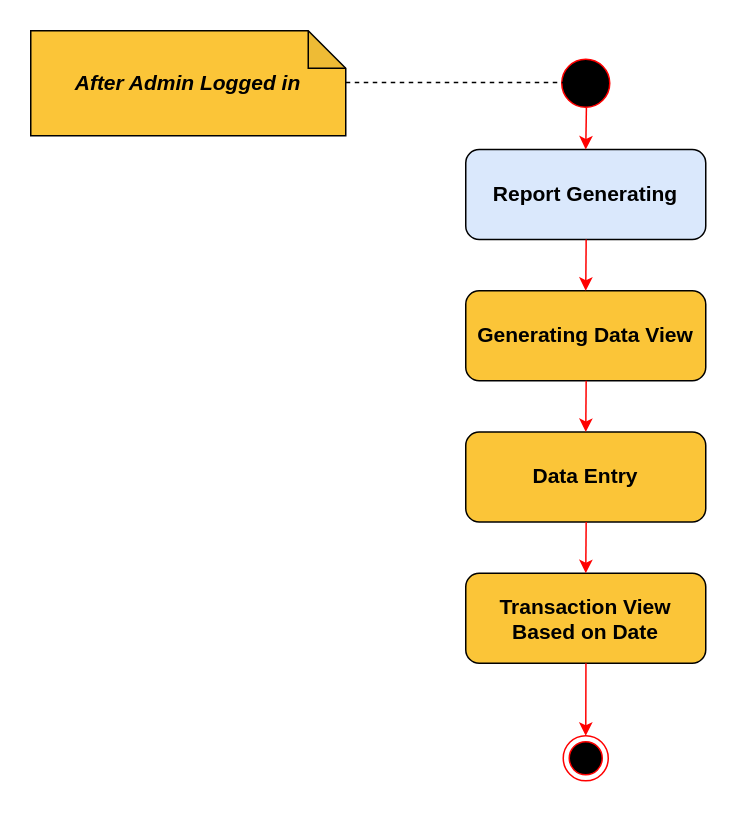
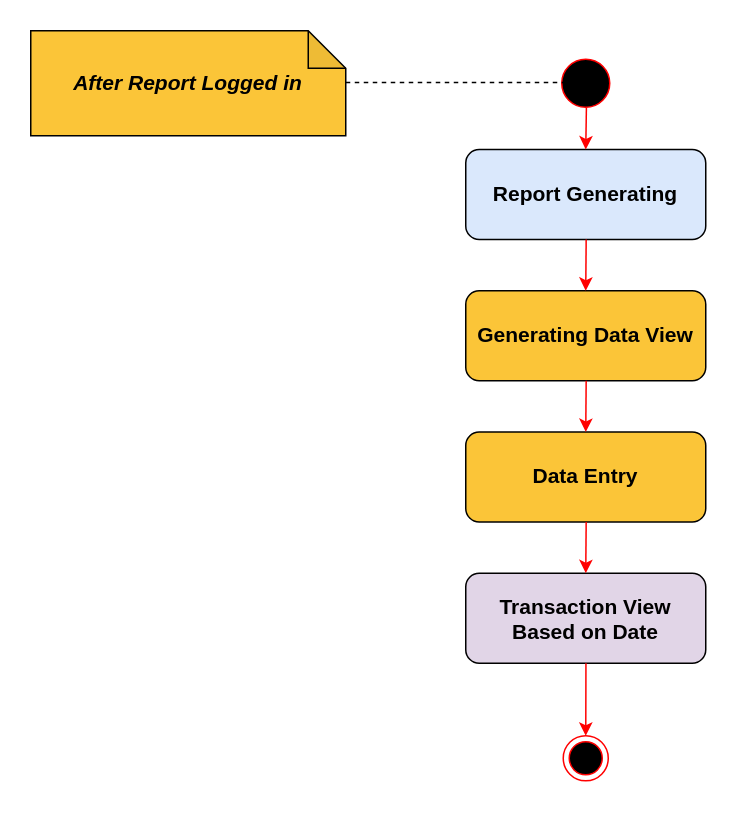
  <mxCell id="0" />
  <mxCell id="1" parent="0" />
  <mxCell id="2" value="" style="ellipse;html=1;shape=startState;fillColor=#000000;strokeColor=#ff0000;" parent="1" vertex="1"><mxGeometry x="370" y="35" width="40" height="40" as="geometry" /></mxCell>
- <mxCell id="3" value="&lt;font style=&quot;font-size: 14px;&quot;&gt;&lt;b&gt;&lt;i&gt;After Admin Logged in&lt;/i&gt;&lt;/b&gt;&lt;/font&gt;" style="shape=note;whiteSpace=wrap;html=1;backgroundOutline=1;darkOpacity=0.05;size=25;fillColor=#FBC538;" parent="1" vertex="1"><mxGeometry x="20" y="20" width="210" height="70" as="geometry" /></mxCell>
+ <mxCell id="3" value="&lt;font style=&quot;font-size: 14px;&quot;&gt;&lt;b&gt;&lt;i&gt;After Report Logged in&lt;/i&gt;&lt;/b&gt;&lt;/font&gt;" style="shape=note;whiteSpace=wrap;html=1;backgroundOutline=1;darkOpacity=0.05;size=25;fillColor=#FBC538;" parent="1" vertex="1"><mxGeometry x="20" y="20" width="210" height="70" as="geometry" /></mxCell>
  <mxCell id="4" value="" style="endArrow=none;dashed=1;html=1;rounded=0;" parent="1" edge="1"><mxGeometry width="50" height="50" relative="1" as="geometry"><mxPoint x="230" y="54.52" as="sourcePoint" /><mxPoint x="380" y="54.52" as="targetPoint" /></mxGeometry></mxCell>
  <mxCell id="5" value="&lt;span style=&quot;font-size: 14px;&quot;&gt;&lt;b&gt;Report Generating&lt;/b&gt;&lt;/span&gt;" style="rounded=1;whiteSpace=wrap;html=1;fillColor=#dae8fc;" parent="1" vertex="1"><mxGeometry x="310" y="99.16" width="160" height="60" as="geometry" /></mxCell>
  <mxCell id="6" style="edgeStyle=orthogonalEdgeStyle;rounded=0;orthogonalLoop=1;jettySize=auto;html=1;strokeColor=#FF0000;exitX=0.511;exitY=0.905;exitDx=0;exitDy=0;exitPerimeter=0;" parent="1" source="2" edge="1"><mxGeometry relative="1" as="geometry"><mxPoint x="390" y="75" as="sourcePoint" /><mxPoint x="390" y="99.16" as="targetPoint" /></mxGeometry></mxCell>
  <mxCell id="7" value="&lt;span style=&quot;font-size: 14px;&quot;&gt;&lt;b&gt;Generating Data View&lt;/b&gt;&lt;/span&gt;" style="rounded=1;whiteSpace=wrap;html=1;fillColor=#FBC538;" parent="1" vertex="1"><mxGeometry x="310" y="193.32" width="160" height="60" as="geometry" /></mxCell>
  <mxCell id="8" style="edgeStyle=orthogonalEdgeStyle;rounded=0;orthogonalLoop=1;jettySize=auto;html=1;exitX=0.507;exitY=0.896;exitDx=0;exitDy=0;exitPerimeter=0;strokeColor=#FF0000;" parent="1" edge="1"><mxGeometry relative="1" as="geometry"><mxPoint x="390.28" y="159.16" as="sourcePoint" /><mxPoint x="390" y="193.32" as="targetPoint" /></mxGeometry></mxCell>
  <mxCell id="9" value="&lt;span style=&quot;font-size: 14px;&quot;&gt;&lt;b&gt;Data Entry&lt;/b&gt;&lt;/span&gt;" style="rounded=1;whiteSpace=wrap;html=1;fillColor=#FBC538;" parent="1" vertex="1"><mxGeometry x="310" y="287.48" width="160" height="60" as="geometry" /></mxCell>
  <mxCell id="10" style="edgeStyle=orthogonalEdgeStyle;rounded=0;orthogonalLoop=1;jettySize=auto;html=1;exitX=0.507;exitY=0.896;exitDx=0;exitDy=0;exitPerimeter=0;strokeColor=#FF0000;" parent="1" edge="1"><mxGeometry relative="1" as="geometry"><mxPoint x="390.28" y="253.32" as="sourcePoint" /><mxPoint x="390" y="287.48" as="targetPoint" /></mxGeometry></mxCell>
- <mxCell id="11" value="&lt;span style=&quot;font-size: 14px;&quot;&gt;&lt;b&gt;Transaction View Based on Date&lt;/b&gt;&lt;/span&gt;" style="rounded=1;whiteSpace=wrap;html=1;fillColor=#FBC538;" parent="1" vertex="1"><mxGeometry x="310" y="381.64" width="160" height="60" as="geometry" /></mxCell>
+ <mxCell id="11" value="&lt;span style=&quot;font-size: 14px;&quot;&gt;&lt;b&gt;Transaction View Based on Date&lt;/b&gt;&lt;/span&gt;" style="rounded=1;whiteSpace=wrap;html=1;fillColor=#e1d5e7;" parent="1" vertex="1"><mxGeometry x="310" y="381.64" width="160" height="60" as="geometry" /></mxCell>
  <mxCell id="12" style="edgeStyle=orthogonalEdgeStyle;rounded=0;orthogonalLoop=1;jettySize=auto;html=1;exitX=0.507;exitY=0.896;exitDx=0;exitDy=0;exitPerimeter=0;strokeColor=#FF0000;" parent="1" edge="1"><mxGeometry relative="1" as="geometry"><mxPoint x="390.28" y="347.48" as="sourcePoint" /><mxPoint x="390" y="381.64" as="targetPoint" /></mxGeometry></mxCell>
  <mxCell id="13" style="edgeStyle=orthogonalEdgeStyle;rounded=0;orthogonalLoop=1;jettySize=auto;html=1;exitX=0.507;exitY=0.896;exitDx=0;exitDy=0;exitPerimeter=0;entryX=0.5;entryY=0;entryDx=0;entryDy=0;strokeColor=#FF0000;" parent="1" target="14" edge="1"><mxGeometry relative="1" as="geometry"><mxPoint x="390.13" y="441.64" as="sourcePoint" /><mxPoint x="389.96" y="484.2" as="targetPoint" /><Array as="points"><mxPoint x="390" y="455" /></Array></mxGeometry></mxCell>
  <mxCell id="14" value="" style="ellipse;html=1;shape=endState;fillColor=#000000;strokeColor=#ff0000;" parent="1" vertex="1"><mxGeometry x="375" y="490" width="30" height="30" as="geometry" /></mxCell>
